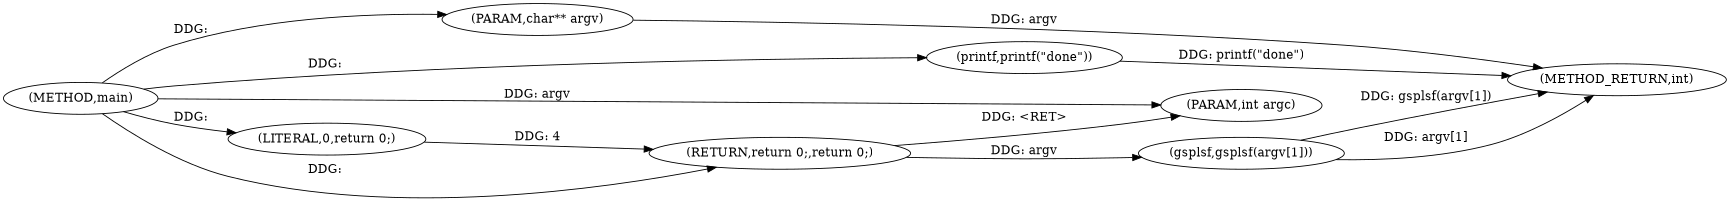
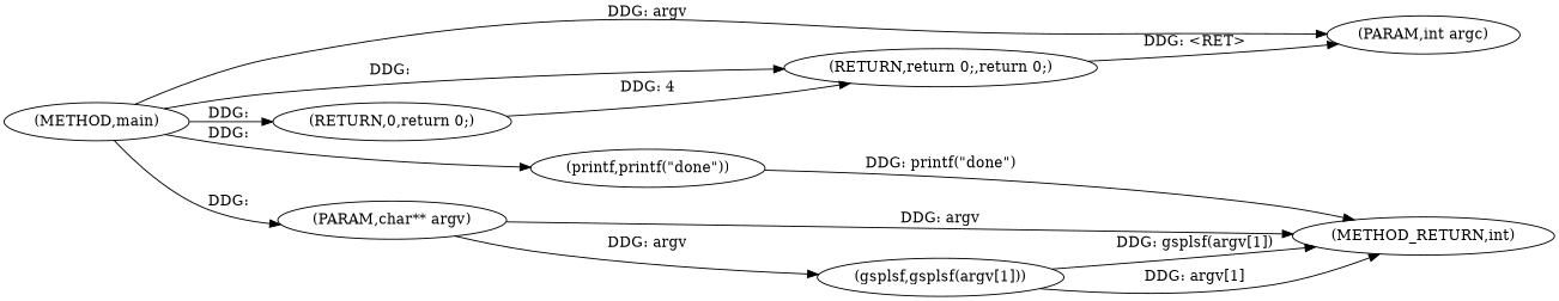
  digraph {
    rankdir=LR
    n1 [label="(METHOD,main)"]
    n2 [label="(PARAM,int argc)"]
    n3 [label="(PARAM,char** argv)"]
    n4 [label="(printf,printf(\"done\"))"]
    n5 [label="(RETURN,return 0;,return 0;)"]
-   n6 [label="(LITERAL,0,return 0;)"]
+   n6 [label="(RETURN,0,return 0;)"]
    n7 [label="(METHOD_RETURN,int)"]
    n8 [label="(gsplsf,gsplsf(argv[1]))"]
    n1 -> n2 [label="DDG: argv"]
    n1 -> n3 [label="DDG: "]
    n1 -> n4 [label="DDG: "]
    n1 -> n5 [label="DDG: "]
    n1 -> n6 [label="DDG: "]
    n3 -> n7 [label="DDG: argv"]
-   n5 -> n8 [label="DDG: argv"]
+   n3 -> n8 [label="DDG: argv"]
    n4 -> n7 [label="DDG: printf(\"done\")"]
    n5 -> n2 [label="DDG: <RET>"]
    n6 -> n5 [label="DDG: 4"]
    n8 -> n7 [label="DDG: gsplsf(argv[1])"]
    n8 -> n7 [label="DDG: argv[1]"]
  }
